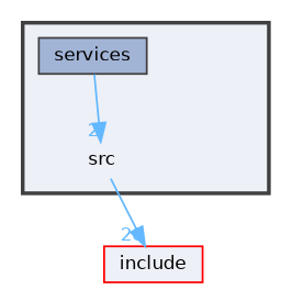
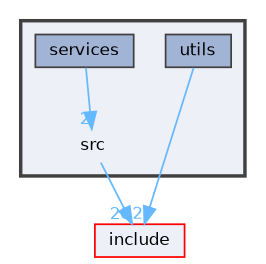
  digraph {
    compound=true
    node [fontname=Helvetica fontsize=10 shape=box color=grey25 fillcolor="#a2b4d6" style=filled]
    edge [color=steelblue1 fontcolor=steelblue1 fontname=Helvetica fontsize=10 headlabel=2 labeldistance=1.5 labelfontname=Helvetica labelfontsize=10]
    n1 [height=0.2 label=src shape=plaintext width=0.4 color="" fillcolor="" style=""]
    n2 [height=0.2 label=services width=0.4]
+   n3 [height=0.2 label=utils width=0.4]
    n4 [color=red fillcolor="#edf0f7" height=0.2 label=include width=0.4]
    subgraph cluster_1 {
      bgcolor="#edf0f7"
      fontname=Helvetica
      fontsize=10
      pencolor=grey25
      style="filled,bold"
      n1
      n2
+     n3
    }
    n1 -> n4 [headlabel=20]
    n2 -> n1
+   n3 -> n4
  }
